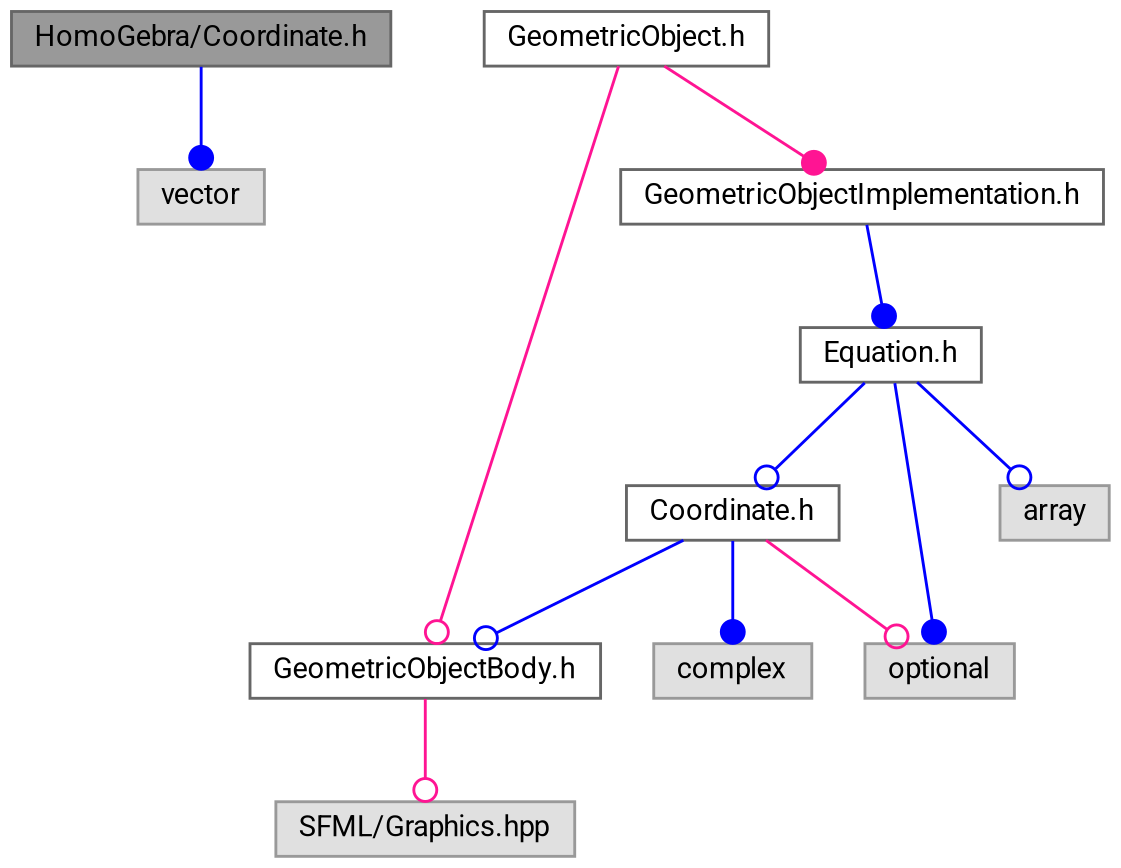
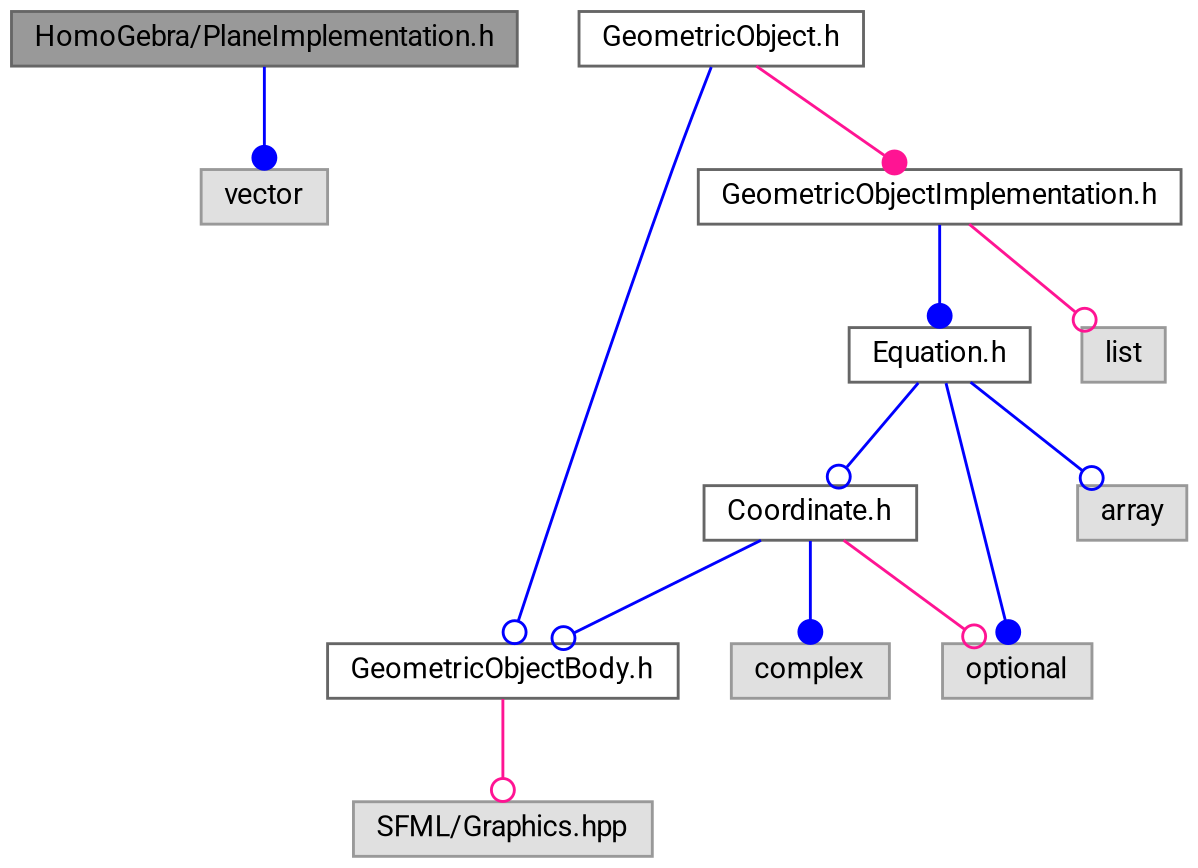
  digraph {
    fontname=Roboto
    node [color=grey60 fillcolor="#E0E0E0" fontname=Roboto fontsize=10 shape=box style=filled]
    edge [arrowhead=odot color=blue fontname=Roboto fontsize=10 labelfontname=Helvetica labelfontsize=10 style=solid]
-   n1 [color=gray40 fillcolor=grey60 fontcolor=black height=0.2 label="HomoGebra/Coordinate.h" width=0.4]
+   n1 [color=gray40 fillcolor=grey60 fontcolor=black height=0.2 label="HomoGebra/PlaneImplementation.h" width=0.4]
    n2 [height=0.2 label=vector width=0.4]
    n3 [color=grey40 fillcolor=white height=0.2 label="GeometricObject.h" width=0.4]
    n4 [color=grey40 fillcolor=white height=0.2 label="GeometricObjectBody.h" width=0.4]
    n5 [color=grey40 fillcolor=white height=0.2 label="GeometricObjectImplementation.h" width=0.4]
    n6 [height=0.2 label="SFML/Graphics.hpp" width=0.4]
+   n7 [height=0.2 label=list width=0.4]
    n8 [color=grey40 fillcolor=white height=0.2 label="Equation.h" width=0.4]
    n9 [height=0.2 label=array width=0.4]
    n10 [height=0.2 label=optional width=0.4]
    n11 [color=grey40 fillcolor=white height=0.2 label="Coordinate.h" width=0.4]
    n12 [height=0.2 label=complex width=0.4]
    n1 -> n2 [arrowhead=dot]
-   n3 -> n4 [color=deeppink]
+   n3 -> n4
    n3 -> n5 [arrowhead=dot color=deeppink]
    n4 -> n6 [color=deeppink]
+   n5 -> n7 [color=deeppink]
    n5 -> n8 [arrowhead=dot]
    n8 -> n9
    n8 -> n10 [arrowhead=dot]
    n8 -> n11
    n11 -> n4
    n11 -> n10 [color=deeppink]
    n11 -> n12 [arrowhead=dot]
  }
